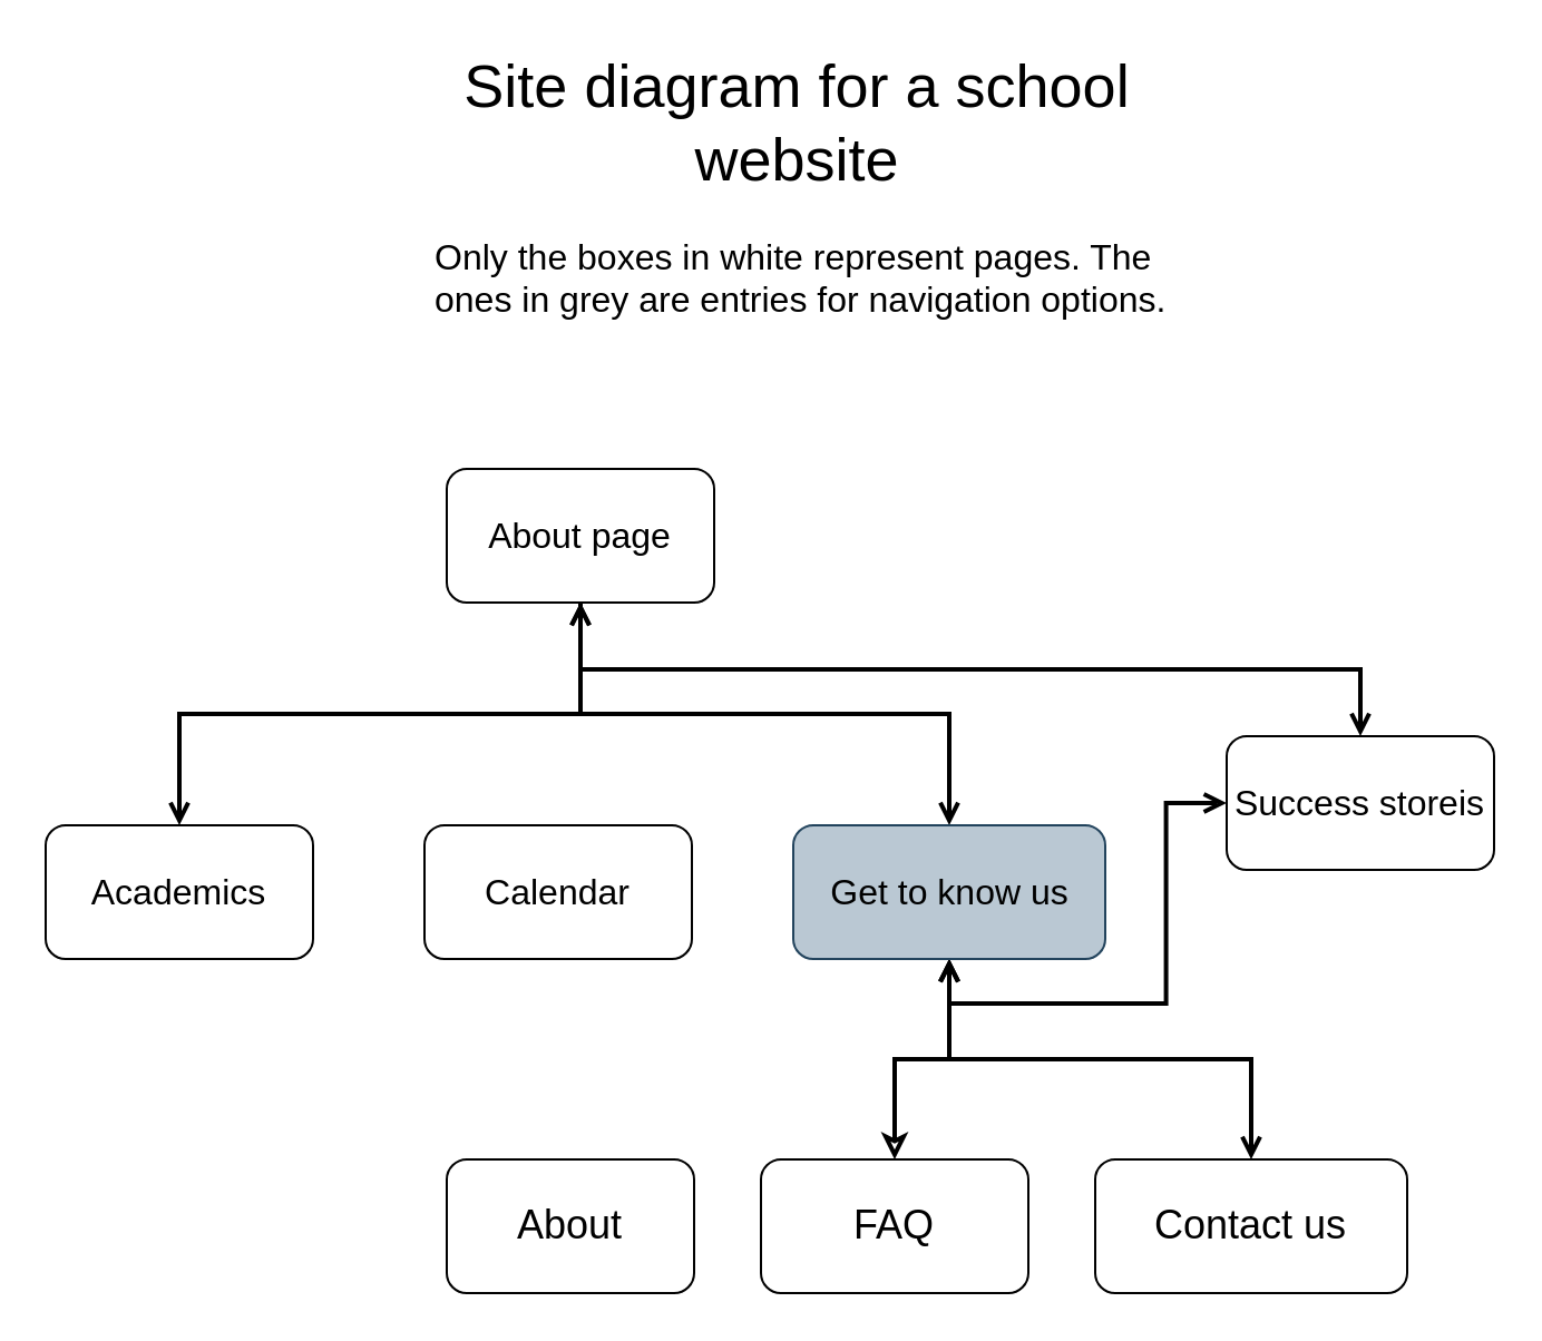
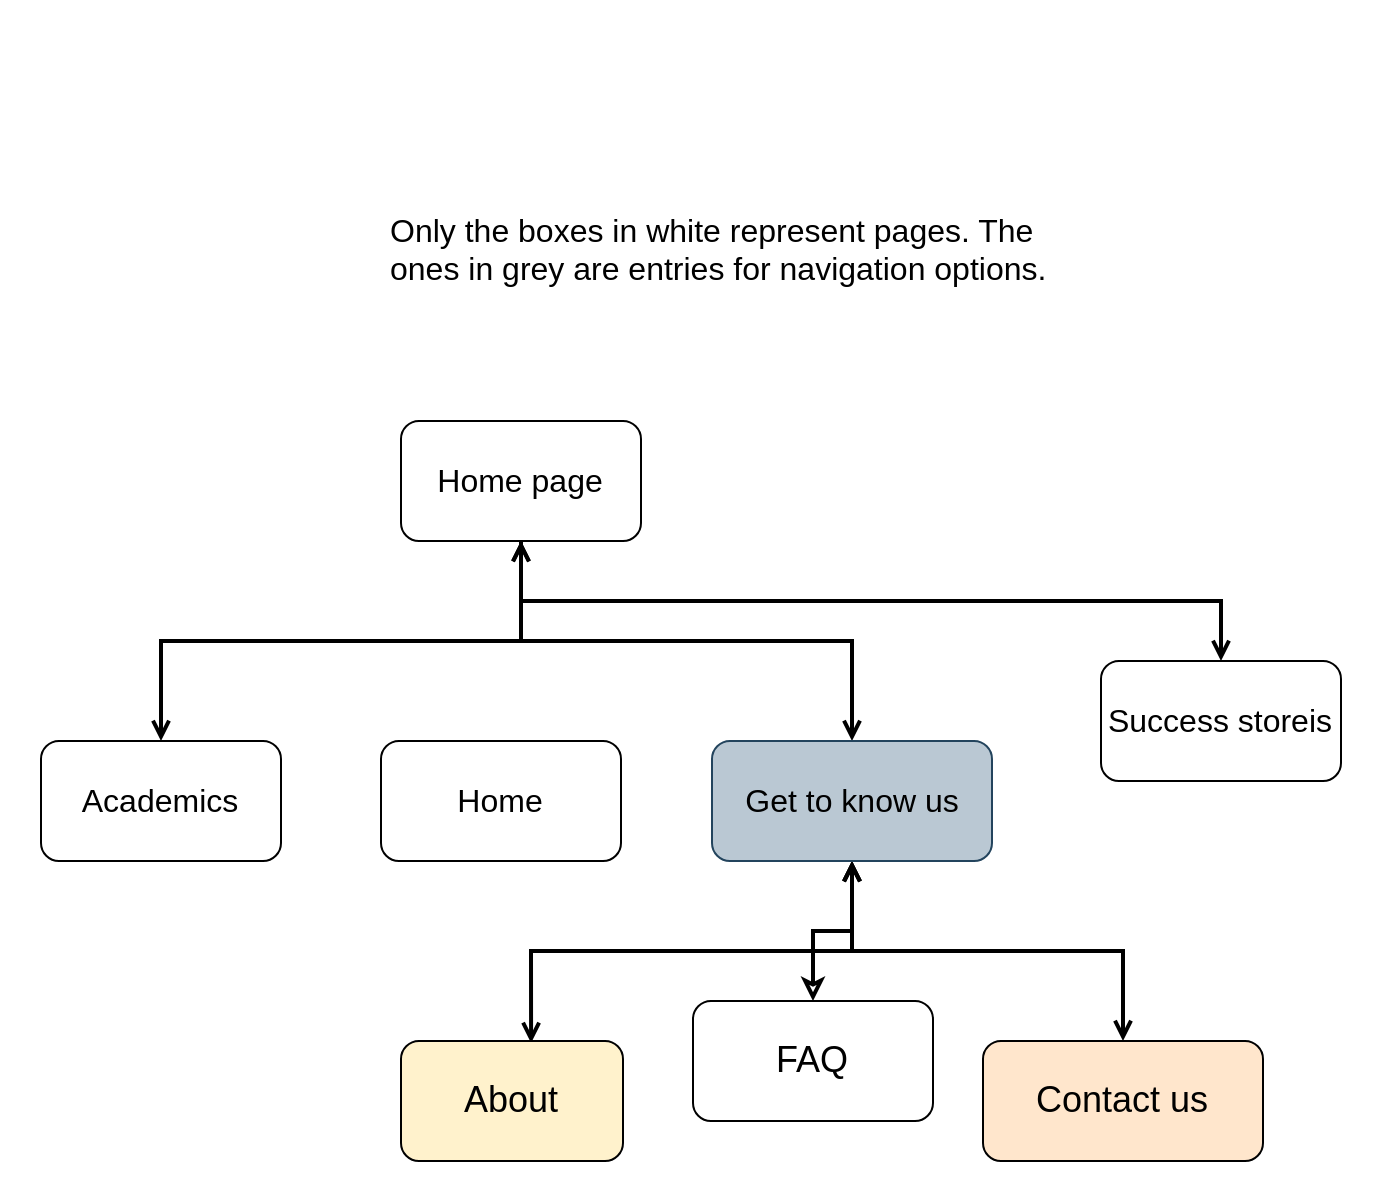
  <mxCell id="0" />
  <mxCell id="1" parent="0" />
  <mxCell id="2" value="&lt;font style=&quot;font-size: 16px;&quot;&gt;Academics&lt;/font&gt;" style="rounded=1;whiteSpace=wrap;html=1;" parent="1" vertex="1"><mxGeometry x="20" y="370" width="120" height="60" as="geometry" /></mxCell>
  <mxCell id="3" style="edgeStyle=orthogonalEdgeStyle;rounded=0;orthogonalLoop=1;jettySize=auto;html=1;exitX=0.5;exitY=1;exitDx=0;exitDy=0;strokeWidth=2;fontSize=16;startArrow=open;startFill=0;endArrow=open;endFill=0;" parent="1" source="6" target="2" edge="1"><mxGeometry relative="1" as="geometry" /></mxCell>
  <mxCell id="4" style="edgeStyle=orthogonalEdgeStyle;rounded=0;orthogonalLoop=1;jettySize=auto;html=1;exitX=0.5;exitY=1;exitDx=0;exitDy=0;entryX=0.5;entryY=0;entryDx=0;entryDy=0;fontSize=16;strokeWidth=2;endArrow=open;endFill=0;" edge="1" parent="1" source="6" target="11"><mxGeometry relative="1" as="geometry" /></mxCell>
  <mxCell id="5" style="edgeStyle=orthogonalEdgeStyle;rounded=0;orthogonalLoop=1;jettySize=auto;html=1;exitX=0.5;exitY=1;exitDx=0;exitDy=0;strokeWidth=2;fontSize=16;startArrow=open;startFill=0;endArrow=open;endFill=0;" edge="1" parent="1" source="6" target="16"><mxGeometry relative="1" as="geometry" /></mxCell>
- <mxCell id="6" value="&lt;font style=&quot;font-size: 16px;&quot;&gt;About page&lt;/font&gt;" style="rounded=1;whiteSpace=wrap;html=1;" parent="1" vertex="1"><mxGeometry x="200" y="210" width="120" height="60" as="geometry" /></mxCell>
- <mxCell id="7" value="&lt;font style=&quot;font-size: 16px;&quot;&gt;Calendar&lt;/font&gt;" style="rounded=1;whiteSpace=wrap;html=1;" parent="1" vertex="1"><mxGeometry x="190" y="370" width="120" height="60" as="geometry" /></mxCell>
- <mxCell id="8" style="edgeStyle=orthogonalEdgeStyle;rounded=0;orthogonalLoop=1;jettySize=auto;html=1;exitX=0.5;exitY=1;exitDx=0;exitDy=0;strokeWidth=2;fontSize=16;endArrow=open;endFill=0;startArrow=open;startFill=0;" edge="1" parent="1" source="11" target="16"><mxGeometry relative="1" as="geometry" /></mxCell>
+ <mxCell id="6" value="&lt;font style=&quot;font-size: 16px;&quot;&gt;Home page&lt;/font&gt;" style="rounded=1;whiteSpace=wrap;html=1;" parent="1" vertex="1"><mxGeometry x="200" y="210" width="120" height="60" as="geometry" /></mxCell>
+ <mxCell id="7" value="&lt;font style=&quot;font-size: 16px;&quot;&gt;Home&lt;/font&gt;" style="rounded=1;whiteSpace=wrap;html=1;" parent="1" vertex="1"><mxGeometry x="190" y="370" width="120" height="60" as="geometry" /></mxCell>
+ <mxCell id="8" style="edgeStyle=orthogonalEdgeStyle;rounded=0;orthogonalLoop=1;jettySize=auto;html=1;exitX=0.5;exitY=1;exitDx=0;exitDy=0;entryX=0.586;entryY=0.017;entryDx=0;entryDy=0;entryPerimeter=0;strokeWidth=2;fontSize=16;endArrow=open;endFill=0;startArrow=open;startFill=0;" edge="1" parent="1" source="11" target="12"><mxGeometry relative="1" as="geometry" /></mxCell>
  <mxCell id="9" style="edgeStyle=orthogonalEdgeStyle;rounded=0;orthogonalLoop=1;jettySize=auto;html=1;exitX=0.5;exitY=1;exitDx=0;exitDy=0;strokeWidth=2;fontSize=16;startArrow=open;startFill=0;endArrow=classic;endFill=0;" edge="1" parent="1" source="11" target="13"><mxGeometry relative="1" as="geometry" /></mxCell>
  <mxCell id="10" style="edgeStyle=orthogonalEdgeStyle;rounded=0;orthogonalLoop=1;jettySize=auto;html=1;exitX=0.5;exitY=1;exitDx=0;exitDy=0;strokeWidth=2;fontSize=16;startArrow=open;startFill=0;endArrow=open;endFill=0;" edge="1" parent="1" source="11" target="15"><mxGeometry relative="1" as="geometry" /></mxCell>
  <mxCell id="11" value="&lt;font style=&quot;font-size: 16px;&quot;&gt;Get to know us&lt;/font&gt;" style="rounded=1;whiteSpace=wrap;html=1;fillColor=#bac8d3;strokeColor=#23445d;" parent="1" vertex="1"><mxGeometry x="355.5" y="370" width="140" height="60" as="geometry" /></mxCell>
- <mxCell id="12" value="About" style="rounded=1;whiteSpace=wrap;html=1;fontSize=18;" parent="1" vertex="1"><mxGeometry x="200" y="520" width="111" height="60" as="geometry" /></mxCell>
- <mxCell id="13" value="FAQ" style="rounded=1;whiteSpace=wrap;html=1;fontSize=18;" parent="1" vertex="1"><mxGeometry x="341" y="520" width="120" height="60" as="geometry" /></mxCell>
- <mxCell id="14" value="&lt;font style=&quot;font-size: 27px;&quot;&gt;Site diagram for a school website &lt;/font&gt;" style="text;html=1;strokeColor=none;fillColor=none;align=center;verticalAlign=middle;whiteSpace=wrap;rounded=0;fontSize=16;" parent="1" vertex="1"><mxGeometry x="190" y="20" width="335" height="70" as="geometry" /></mxCell>
- <mxCell id="15" value="Contact us" style="rounded=1;whiteSpace=wrap;html=1;fontSize=18;" vertex="1" parent="1"><mxGeometry x="491" y="520" width="140" height="60" as="geometry" /></mxCell>
+ <mxCell id="12" value="About" style="rounded=1;whiteSpace=wrap;html=1;fontSize=18;fillColor=#fff2cc;" parent="1" vertex="1"><mxGeometry x="200" y="520" width="111" height="60" as="geometry" /></mxCell>
+ <mxCell id="13" value="FAQ" style="rounded=1;whiteSpace=wrap;html=1;fontSize=18;" parent="1" vertex="1"><mxGeometry x="346" y="500" width="120" height="60" as="geometry" /></mxCell>
+ <mxCell id="15" value="Contact us" style="rounded=1;whiteSpace=wrap;html=1;fontSize=18;fillColor=#ffe6cc;" vertex="1" parent="1"><mxGeometry x="491" y="520" width="140" height="60" as="geometry" /></mxCell>
  <mxCell id="16" value="&lt;font style=&quot;font-size: 16px;&quot;&gt;Success storeis&lt;/font&gt;" style="rounded=1;whiteSpace=wrap;html=1;" vertex="1" parent="1"><mxGeometry x="550" y="330" width="120" height="60" as="geometry" /></mxCell>
  <mxCell id="17" value="&lt;p&gt;Only the boxes in white represent pages. The ones in grey are entries for navigation options.&lt;br&gt;&lt;/p&gt;" style="text;html=1;strokeColor=none;fillColor=none;spacing=5;spacingTop=-20;whiteSpace=wrap;overflow=hidden;rounded=0;fontSize=16;" vertex="1" parent="1"><mxGeometry x="190" y="100" width="340" height="60" as="geometry" /></mxCell>
